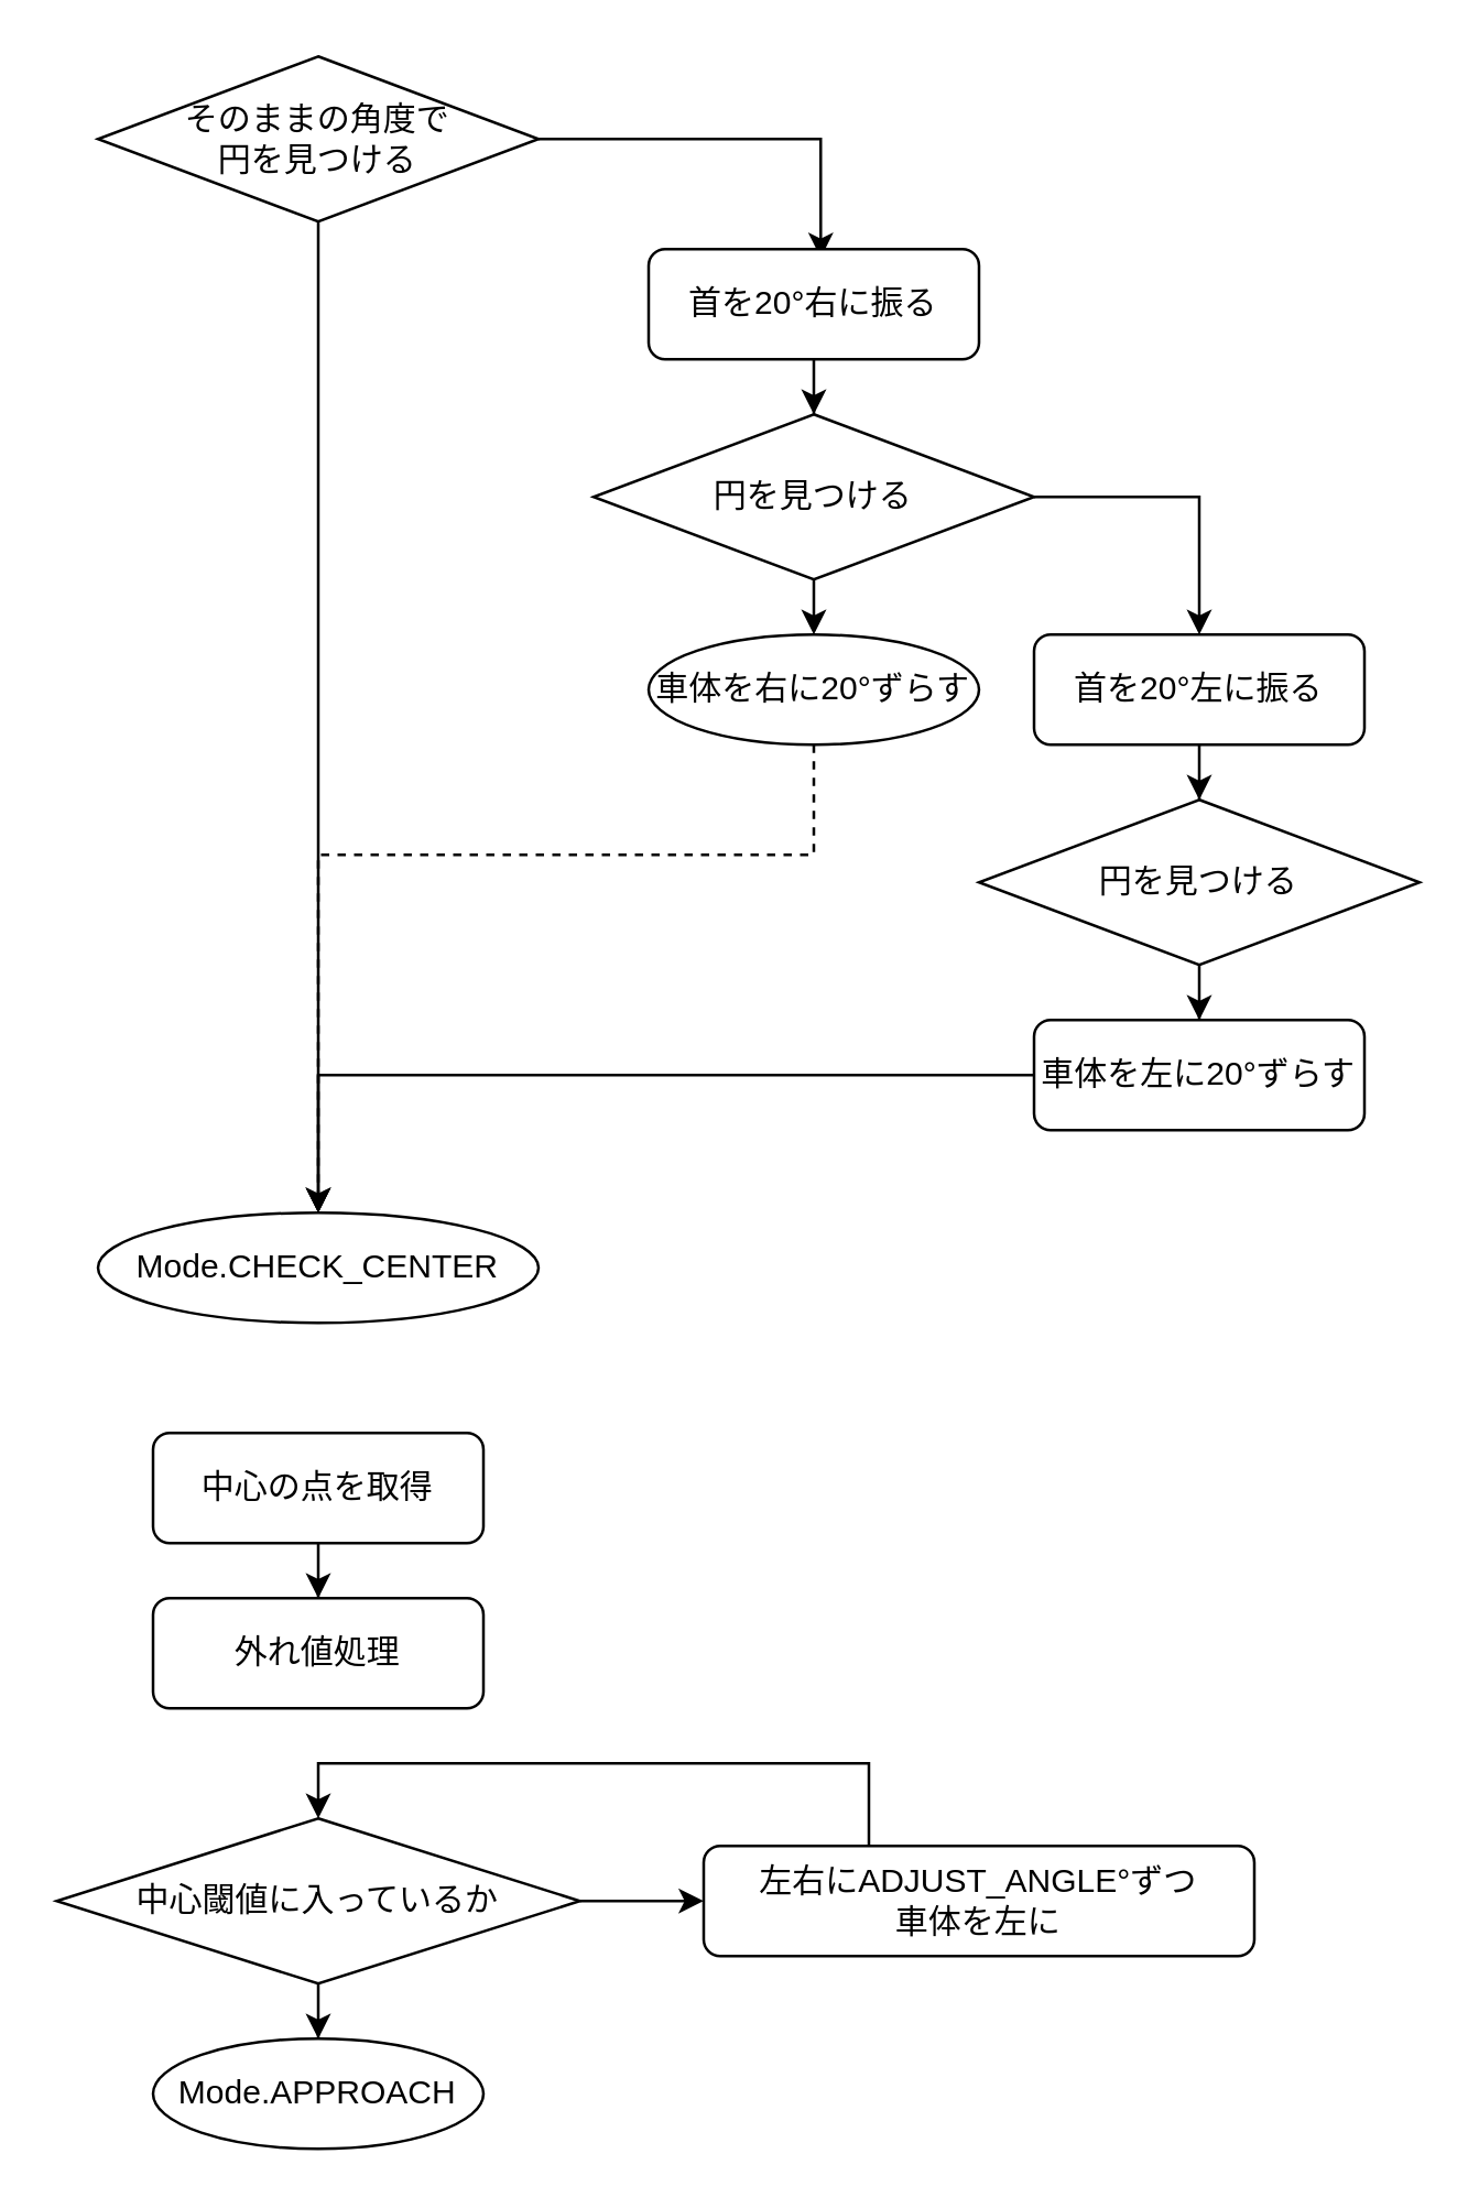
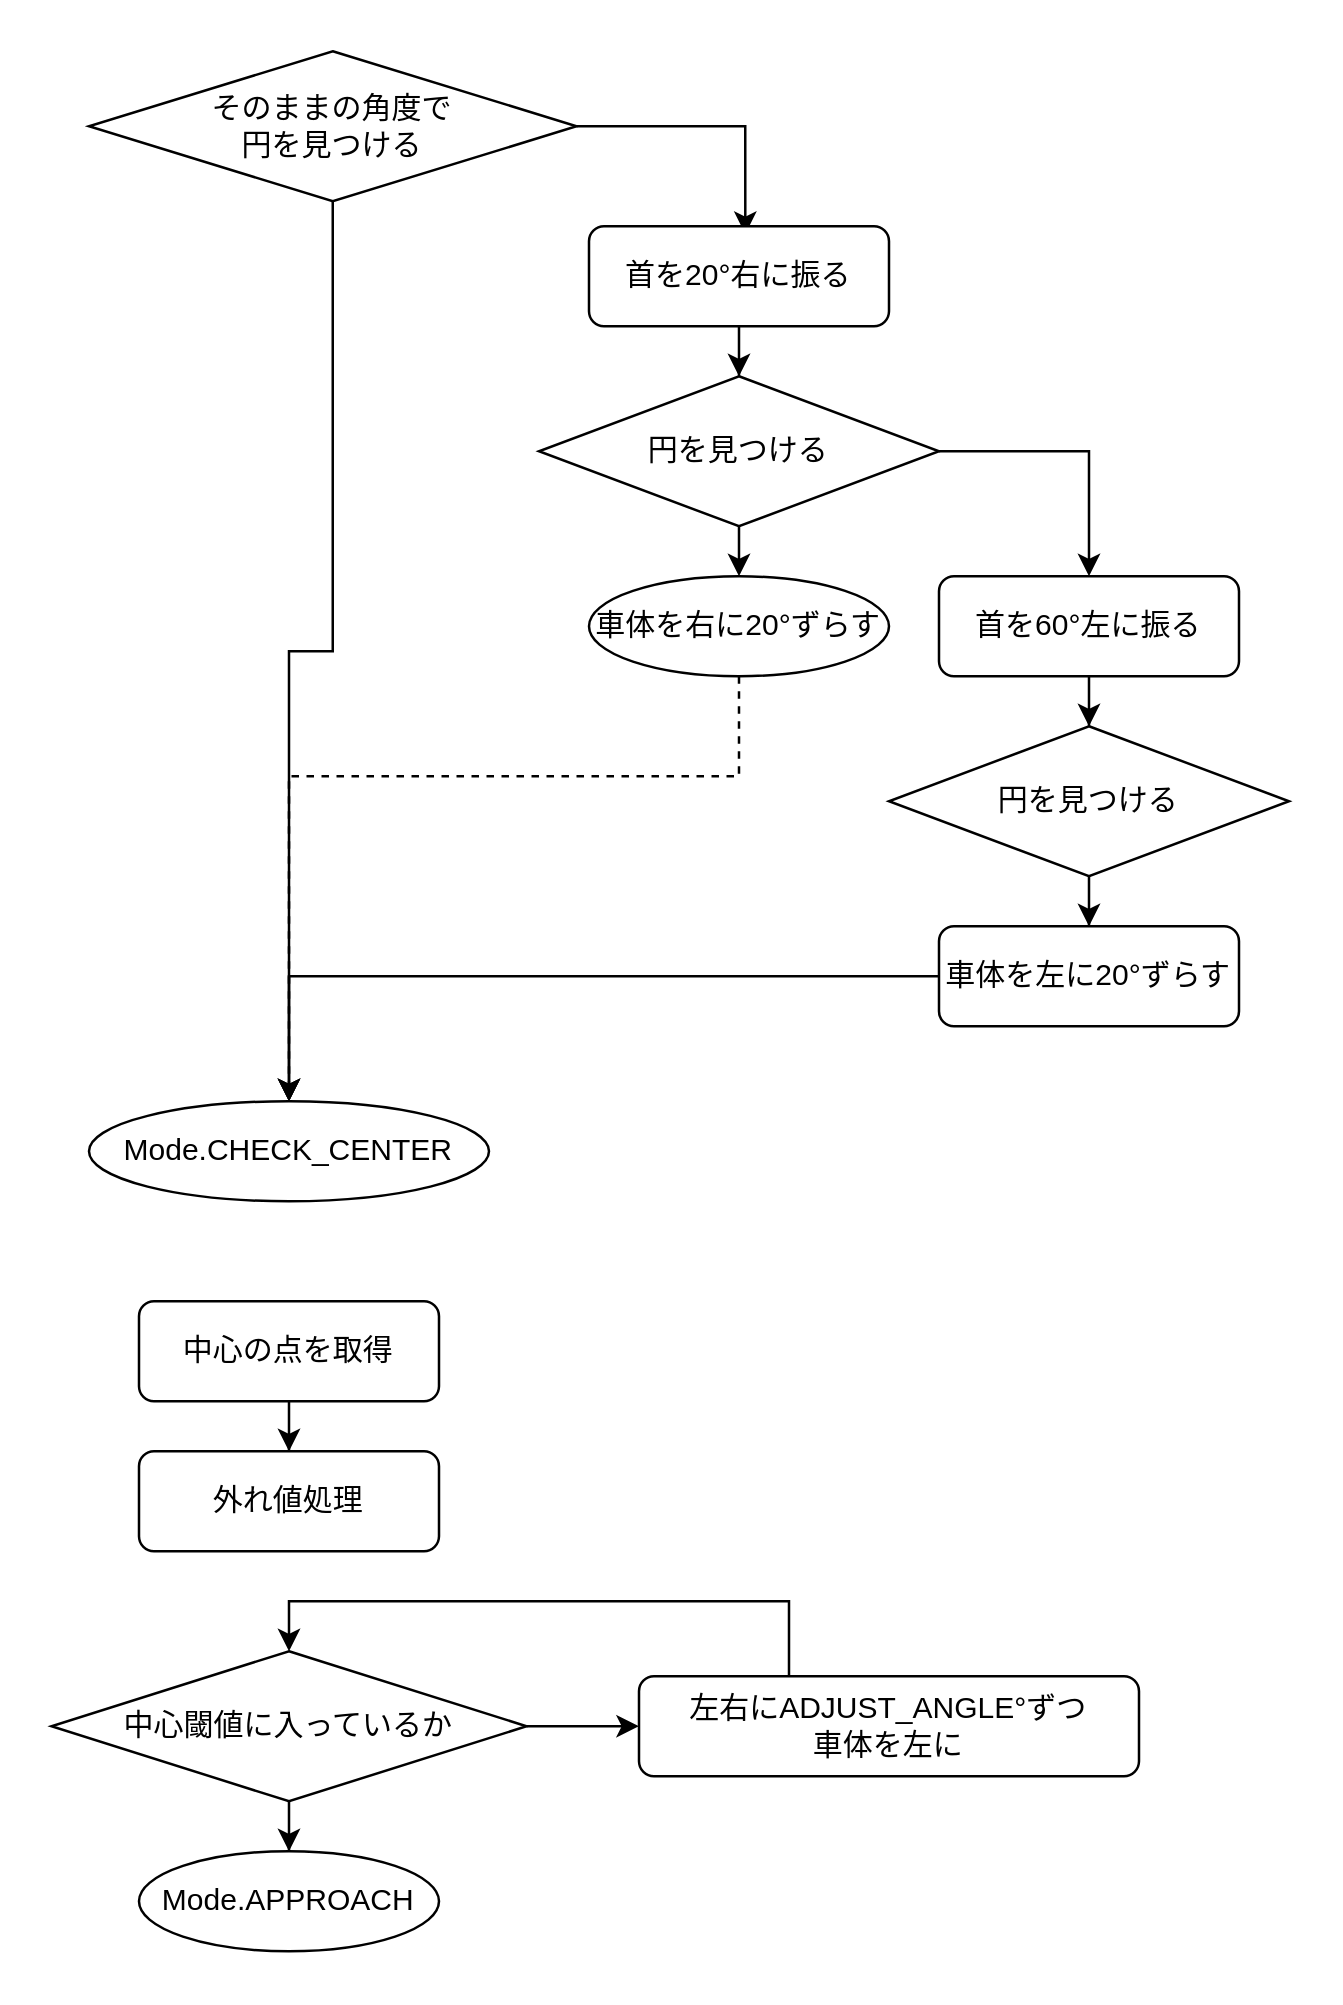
  <mxCell id="0" />
  <mxCell id="1" parent="0" />
  <mxCell id="2" style="edgeStyle=orthogonalEdgeStyle;rounded=0;orthogonalLoop=1;jettySize=auto;html=1;entryX=0.5;entryY=0;entryDx=0;entryDy=0;" parent="1" source="4" target="18" edge="1"><mxGeometry relative="1" as="geometry"><mxPoint x="115" y="280" as="targetPoint" /></mxGeometry></mxCell>
  <mxCell id="3" style="edgeStyle=orthogonalEdgeStyle;rounded=0;orthogonalLoop=1;jettySize=auto;html=1;exitX=1;exitY=0.5;exitDx=0;exitDy=0;entryX=0.521;entryY=0.079;entryDx=0;entryDy=0;entryPerimeter=0;" parent="1" source="4" target="6" edge="1"><mxGeometry relative="1" as="geometry"><mxPoint x="285" y="100" as="targetPoint" /></mxGeometry></mxCell>
- <mxCell id="4" value="そのままの角度で&lt;br&gt;円を見つける" style="rhombus;whiteSpace=wrap;html=1;" parent="1" vertex="1"><mxGeometry x="35" y="20" width="160" height="60" as="geometry" /></mxCell>
+ <mxCell id="4" value="そのままの角度で&lt;br&gt;円を見つける" style="rhombus;whiteSpace=wrap;html=1;" parent="1" vertex="1"><mxGeometry x="35" y="20" width="195" height="60" as="geometry" /></mxCell>
  <mxCell id="5" style="edgeStyle=orthogonalEdgeStyle;rounded=0;orthogonalLoop=1;jettySize=auto;html=1;" parent="1" source="6" target="9" edge="1"><mxGeometry relative="1" as="geometry" /></mxCell>
  <mxCell id="6" value="首を20°右に振る" style="rounded=1;whiteSpace=wrap;html=1;" parent="1" vertex="1"><mxGeometry x="235" y="90" width="120" height="40" as="geometry" /></mxCell>
  <mxCell id="7" style="edgeStyle=orthogonalEdgeStyle;rounded=0;orthogonalLoop=1;jettySize=auto;html=1;exitX=1;exitY=0.5;exitDx=0;exitDy=0;entryX=0.5;entryY=0;entryDx=0;entryDy=0;" parent="1" source="9" target="11" edge="1"><mxGeometry relative="1" as="geometry"><mxPoint x="465" y="250" as="targetPoint" /></mxGeometry></mxCell>
  <mxCell id="8" style="edgeStyle=orthogonalEdgeStyle;rounded=0;orthogonalLoop=1;jettySize=auto;html=1;exitX=0.5;exitY=1;exitDx=0;exitDy=0;entryX=0.5;entryY=0;entryDx=0;entryDy=0;" parent="1" source="9" target="13" edge="1"><mxGeometry relative="1" as="geometry" /></mxCell>
  <mxCell id="9" value="円を見つける" style="rhombus;whiteSpace=wrap;html=1;" parent="1" vertex="1"><mxGeometry x="215" y="150" width="160" height="60" as="geometry" /></mxCell>
  <mxCell id="10" value="" style="edgeStyle=orthogonalEdgeStyle;rounded=0;orthogonalLoop=1;jettySize=auto;html=1;" parent="1" source="11" target="15" edge="1"><mxGeometry relative="1" as="geometry" /></mxCell>
- <mxCell id="11" value="首を20°左に振る" style="rounded=1;whiteSpace=wrap;html=1;" parent="1" vertex="1"><mxGeometry x="375" y="230" width="120" height="40" as="geometry" /></mxCell>
+ <mxCell id="11" value="首を60°左に振る" style="rounded=1;whiteSpace=wrap;html=1;" parent="1" vertex="1"><mxGeometry x="375" y="230" width="120" height="40" as="geometry" /></mxCell>
  <mxCell id="12" style="edgeStyle=orthogonalEdgeStyle;rounded=0;orthogonalLoop=1;jettySize=auto;html=1;exitX=0.5;exitY=1;exitDx=0;exitDy=0;entryX=0.5;entryY=0;entryDx=0;entryDy=0;dashed=1;" parent="1" source="13" target="18" edge="1"><mxGeometry relative="1" as="geometry"><mxPoint x="115" y="340" as="targetPoint" /><Array as="points"><mxPoint x="295" y="310" /><mxPoint x="115" y="310" /></Array></mxGeometry></mxCell>
  <mxCell id="13" value="車体を右に20°ずらす" style="ellipse;whiteSpace=wrap;html=1;" parent="1" vertex="1"><mxGeometry x="235" y="230" width="120" height="40" as="geometry" /></mxCell>
  <mxCell id="14" value="" style="edgeStyle=orthogonalEdgeStyle;rounded=0;orthogonalLoop=1;jettySize=auto;html=1;" parent="1" source="15" target="17" edge="1"><mxGeometry relative="1" as="geometry" /></mxCell>
  <mxCell id="15" value="円を見つける" style="rhombus;whiteSpace=wrap;html=1;" parent="1" vertex="1"><mxGeometry x="355" y="290" width="160" height="60" as="geometry" /></mxCell>
  <mxCell id="16" style="edgeStyle=orthogonalEdgeStyle;rounded=0;orthogonalLoop=1;jettySize=auto;html=1;entryX=0.5;entryY=0;entryDx=0;entryDy=0;" parent="1" source="17" target="18" edge="1"><mxGeometry relative="1" as="geometry" /></mxCell>
  <mxCell id="17" value="車体を左に20°ずらす" style="rounded=1;whiteSpace=wrap;html=1;" parent="1" vertex="1"><mxGeometry x="375" y="370" width="120" height="40" as="geometry" /></mxCell>
  <mxCell id="18" value="Mode.CHECK_CENTER" style="ellipse;whiteSpace=wrap;html=1;" parent="1" vertex="1"><mxGeometry x="35" y="440" width="160" height="40" as="geometry" /></mxCell>
  <mxCell id="19" value="" style="edgeStyle=orthogonalEdgeStyle;rounded=0;orthogonalLoop=1;jettySize=auto;html=1;" parent="1" source="20" target="21" edge="1"><mxGeometry relative="1" as="geometry" /></mxCell>
  <mxCell id="20" value="中心の点を取得" style="rounded=1;whiteSpace=wrap;html=1;" parent="1" vertex="1"><mxGeometry x="55" y="520" width="120" height="40" as="geometry" /></mxCell>
  <mxCell id="21" value="外れ値処理" style="whiteSpace=wrap;html=1;rounded=1;" parent="1" vertex="1"><mxGeometry x="55" y="580" width="120" height="40" as="geometry" /></mxCell>
  <mxCell id="22" style="edgeStyle=orthogonalEdgeStyle;rounded=0;orthogonalLoop=1;jettySize=auto;html=1;entryX=0.5;entryY=0;entryDx=0;entryDy=0;" parent="1" source="24" target="25" edge="1"><mxGeometry relative="1" as="geometry" /></mxCell>
  <mxCell id="23" value="" style="edgeStyle=orthogonalEdgeStyle;rounded=0;orthogonalLoop=1;jettySize=auto;html=1;" parent="1" source="24" target="27" edge="1"><mxGeometry relative="1" as="geometry" /></mxCell>
  <mxCell id="24" value="中心閾値に入っているか" style="rhombus;whiteSpace=wrap;html=1;" parent="1" vertex="1"><mxGeometry x="20" y="660" width="190" height="60" as="geometry" /></mxCell>
  <mxCell id="25" value="Mode.APPROACH" style="ellipse;whiteSpace=wrap;html=1;" parent="1" vertex="1"><mxGeometry x="55" y="740" width="120" height="40" as="geometry" /></mxCell>
  <mxCell id="26" style="edgeStyle=orthogonalEdgeStyle;rounded=0;orthogonalLoop=1;jettySize=auto;html=1;exitX=0.5;exitY=0;exitDx=0;exitDy=0;entryX=0.5;entryY=0;entryDx=0;entryDy=0;" parent="1" source="27" target="24" edge="1"><mxGeometry relative="1" as="geometry"><mxPoint x="165" y="650" as="targetPoint" /><Array as="points"><mxPoint x="315" y="640" /><mxPoint x="115" y="640" /></Array></mxGeometry></mxCell>
  <mxCell id="27" value="左右にADJUST_ANGLE°ずつ&lt;br&gt;車体を左に" style="whiteSpace=wrap;html=1;rounded=1;" parent="1" vertex="1"><mxGeometry x="255" y="670" width="200" height="40" as="geometry" /></mxCell>
